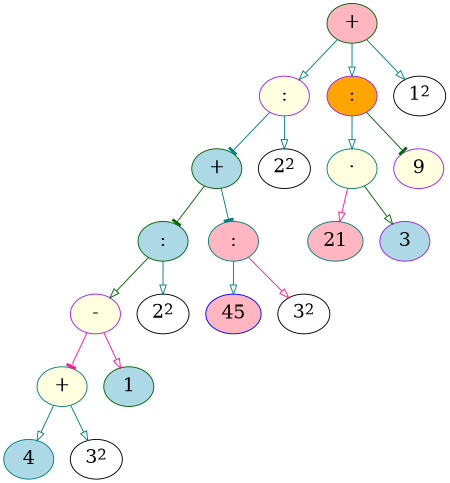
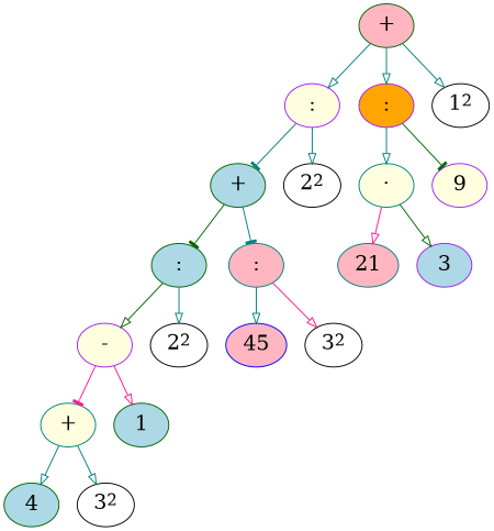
  digraph {
    node [fontsize=20 style=filled]
    edge [arrowhead=onormal color=teal]
    n1 [color=darkgreen fillcolor=lightpink label="+"]
    n2 [color=purple fillcolor=lightyellow label=":"]
    n3 [color=purple fillcolor=orange label=":"]
    n4 [label=<1<SUP>2</SUP>> style=""]
    n5 [color=darkgreen fillcolor=lightblue label="+"]
    n6 [label=<2<SUP>2</SUP>> style=""]
    n7 [color=teal fillcolor=lightyellow label="·"]
    9 [color=purple fillcolor=lightyellow]
    n9 [color=darkgreen fillcolor=lightblue label=":"]
    n10 [color=teal fillcolor=lightpink label=":"]
    21 [color=teal fillcolor=lightpink]
    n12 [color=purple fillcolor=lightblue label=3]
    n13 [color=purple fillcolor=lightyellow label="-"]
    n14 [label=<2<SUP>2</SUP>> style=""]
    45 [color=blue fillcolor=lightpink]
    n16 [label=<3<SUP>2</SUP>> style=""]
    n17 [color=teal fillcolor=lightyellow label="+"]
    n18 [color=darkgreen fillcolor=lightblue label=1]
-   4 [color=teal fillcolor=lightblue]
+   4 [color=darkgreen fillcolor=lightblue]
    n20 [label=<3<SUP>2</SUP>> style=""]
    n1 -> n2
    n1 -> n3
    n1 -> n4
    n2 -> n5 [arrowhead=tee]
    n2 -> n6
    n3 -> n7
    n3 -> 9 [arrowhead=tee color=darkgreen]
    n5 -> n9 [arrowhead=tee color=darkgreen]
    n5 -> n10 [arrowhead=tee]
    n7 -> 21 [color=deeppink]
    n7 -> n12 [color=darkgreen]
    n9 -> n13 [color=darkgreen]
    n9 -> n14
    n10 -> 45
    n10 -> n16 [color=deeppink]
    n13 -> n17 [arrowhead=tee color=deeppink]
    n13 -> n18 [color=deeppink]
    n17 -> 4
    n17 -> n20
  }
